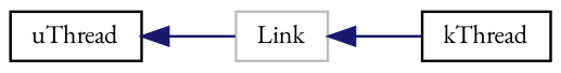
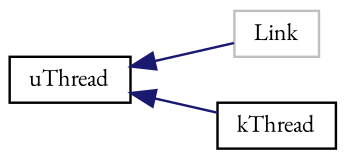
  digraph {
    fontname="EB Garamond"
    rankdir=LR
    node [color=black fillcolor=white fontname="EB Garamond" fontsize=10 shape=record style=filled]
    edge [color=midnightblue dir=back fontname="EB Garamond" fontsize=10 labelfontname=Helvetica labelfontsize=10 style=solid]
    n1 [color=grey75 height=0.2 label=Link width=0.4]
    n2 [height=0.2 label=kThread width=0.4]
    n3 [height=0.2 label=uThread width=0.4]
-   n1 -> n2
+   n3 -> n2
    n3 -> n1
  }
